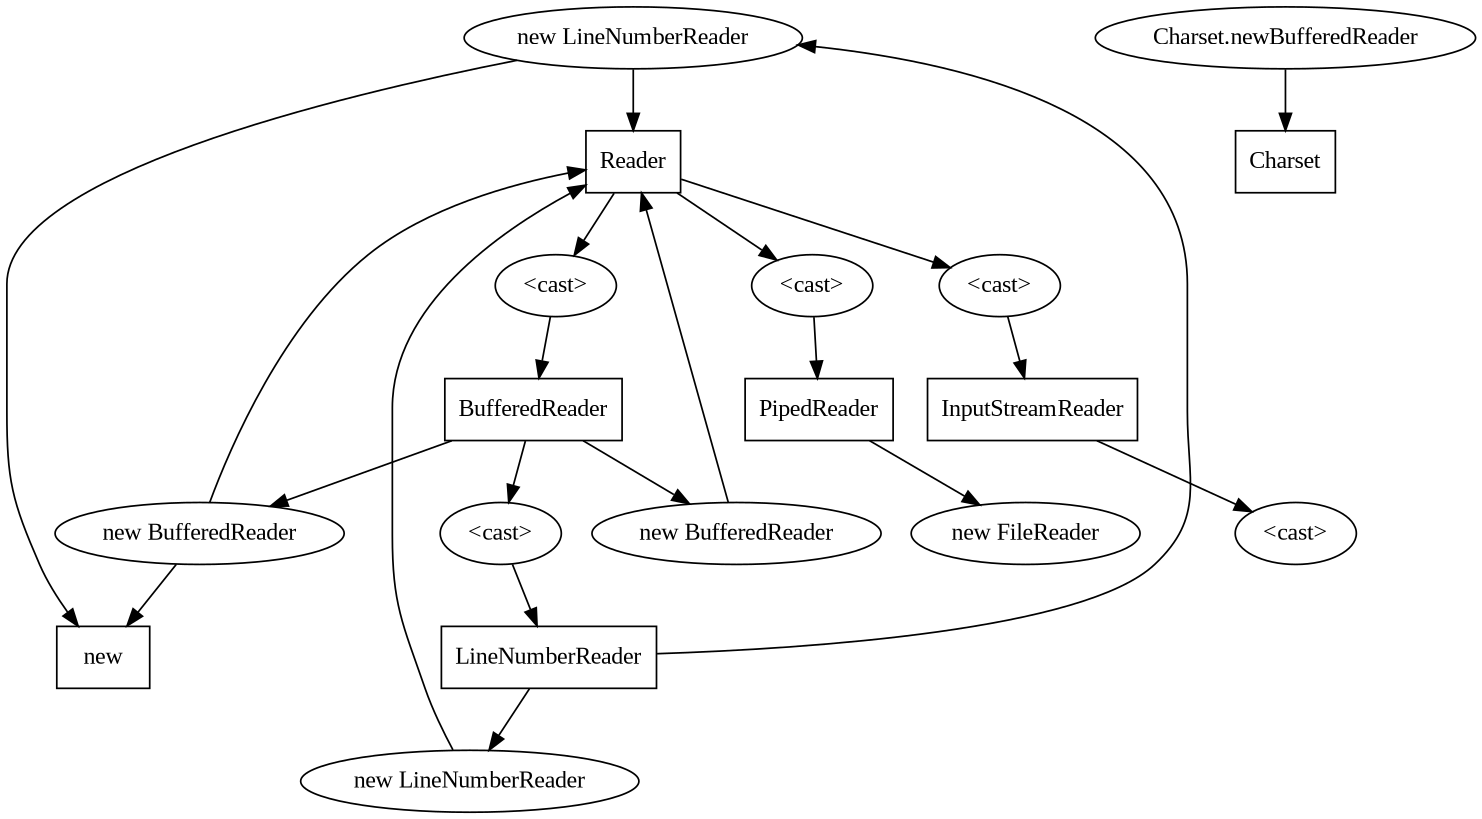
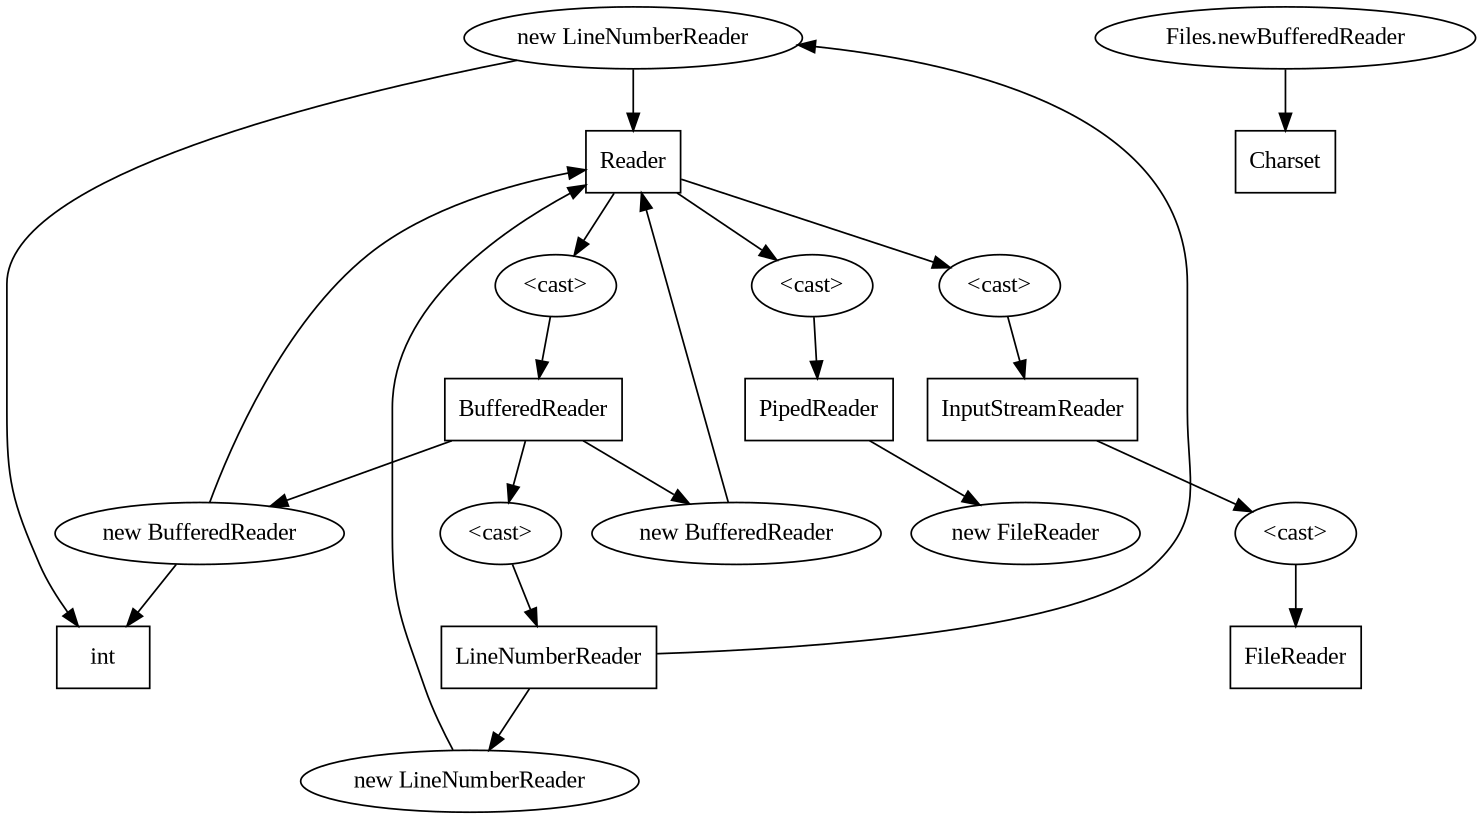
  digraph {
    fontname="Liberation Serif"
    node [fontname="Liberation Serif" nodesep=0.75 ranksep=0.75]
    edge [fontname="Liberation Serif" weight=1.2]
-   n1 [label=new shape=box]
+   n1 [label=int shape=box]
    n2 [label=Reader shape=box]
    n3 [label="<cast>"]
    n4 [label="<cast>"]
    n5 [label="<cast>"]
    n6 [label=PipedReader shape=box]
    n7 [label=InputStreamReader shape=box]
    n8 [label=BufferedReader shape=box]
    n9 [label=LineNumberReader shape=box]
    n10 [label="new LineNumberReader"]
    n11 [label="new LineNumberReader"]
    n12 [label="new BufferedReader"]
    n13 [label="new BufferedReader"]
    n14 [label="<cast>"]
-   n15 [label="Charset.newBufferedReader"]
+   n15 [label="Files.newBufferedReader"]
    n16 [label=Charset shape=box]
    n17 [label="new FileReader"]
    n18 [label="<cast>"]
+   n19 [label=FileReader shape=box]
    n2 -> n3
    n2 -> n4
    n2 -> n5
    n3 -> n6
    n4 -> n7
    n5 -> n8
    n6 -> n17
    n7 -> n18
    n8 -> n12
    n8 -> n13
    n8 -> n14
    n9 -> n10
    n9 -> n11
    n10 -> n2
    n11 -> n1
    n11 -> n2
    n12 -> n1
    n12 -> n2
    n13 -> n2
    n14 -> n9
    n15 -> n16
+   n18 -> n19
  }
